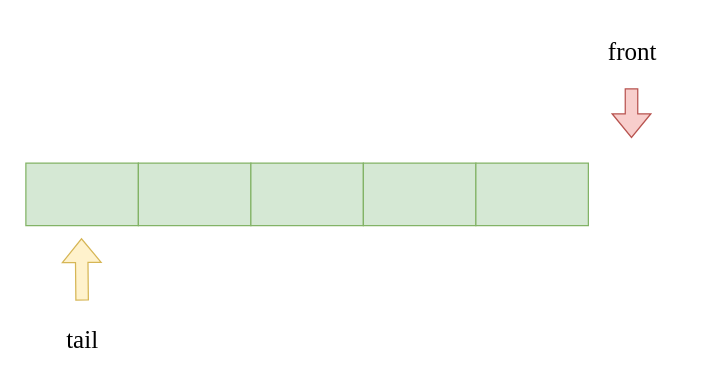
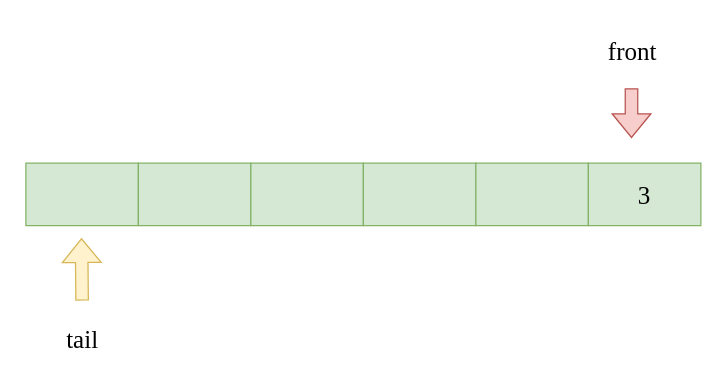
  <mxCell id="0" />
  <mxCell id="1" parent="0" />
  <mxCell id="2" value="" style="rounded=0;whiteSpace=wrap;html=1;fontSize=20;fontFamily=Comic Sans MS;fillColor=#d5e8d4;strokeColor=#82b366;" vertex="1" parent="1"><mxGeometry x="20" y="130" width="90" height="50" as="geometry" /></mxCell>
  <mxCell id="3" value="" style="rounded=0;whiteSpace=wrap;html=1;fontSize=20;fontFamily=Comic Sans MS;fillColor=#d5e8d4;strokeColor=#82b366;" vertex="1" parent="1"><mxGeometry x="110" y="130" width="90" height="50" as="geometry" /></mxCell>
  <mxCell id="4" value="" style="rounded=0;whiteSpace=wrap;html=1;fontSize=20;fontFamily=Comic Sans MS;fillColor=#d5e8d4;strokeColor=#82b366;" vertex="1" parent="1"><mxGeometry x="200" y="130" width="90" height="50" as="geometry" /></mxCell>
  <mxCell id="5" value="" style="rounded=0;whiteSpace=wrap;html=1;fontSize=20;fontFamily=Comic Sans MS;fillColor=#d5e8d4;strokeColor=#82b366;" vertex="1" parent="1"><mxGeometry x="290" y="130" width="90" height="50" as="geometry" /></mxCell>
  <mxCell id="6" value="" style="rounded=0;whiteSpace=wrap;html=1;fontSize=20;fontFamily=Comic Sans MS;fillColor=#d5e8d4;strokeColor=#82b366;" vertex="1" parent="1"><mxGeometry x="380" y="130" width="90" height="50" as="geometry" /></mxCell>
+ <mxCell id="7" value="3" style="rounded=0;whiteSpace=wrap;html=1;fontSize=20;fontFamily=Comic Sans MS;fillColor=#d5e8d4;strokeColor=#82b366;" vertex="1" parent="1"><mxGeometry x="470" y="130" width="90" height="50" as="geometry" /></mxCell>
  <mxCell id="8" value="" style="shape=flexArrow;endArrow=classic;html=1;rounded=0;fontFamily=Comic Sans MS;fontSize=20;fillColor=#f8cecc;strokeColor=#b85450;" edge="1" parent="1"><mxGeometry width="50" height="50" relative="1" as="geometry"><mxPoint x="504.5" y="70" as="sourcePoint" /><mxPoint x="504.5" y="110" as="targetPoint" /></mxGeometry></mxCell>
  <mxCell id="9" value="front" style="text;html=1;align=center;verticalAlign=middle;resizable=0;points=[];autosize=1;strokeColor=none;fillColor=none;fontSize=20;fontFamily=Comic Sans MS;" vertex="1" parent="1"><mxGeometry x="470" y="20" width="70" height="40" as="geometry" /></mxCell>
  <mxCell id="10" value="" style="shape=flexArrow;endArrow=classic;html=1;rounded=0;fontFamily=Comic Sans MS;fontSize=20;fillColor=#fff2cc;strokeColor=#d6b656;" edge="1" parent="1"><mxGeometry width="50" height="50" relative="1" as="geometry"><mxPoint x="65" y="240" as="sourcePoint" /><mxPoint x="64.5" y="190" as="targetPoint" /></mxGeometry></mxCell>
  <mxCell id="11" value="tail" style="text;html=1;align=center;verticalAlign=middle;resizable=0;points=[];autosize=1;strokeColor=none;fillColor=none;fontSize=20;fontFamily=Comic Sans MS;" vertex="1" parent="1"><mxGeometry x="40" y="250" width="50" height="40" as="geometry" /></mxCell>
